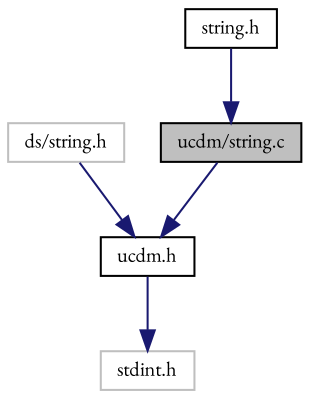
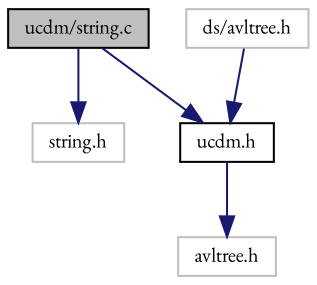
  digraph {
    fontname="EB Garamond"
    node [color=grey75 fontname="EB Garamond" fontsize=10 shape=record]
    edge [color=midnightblue fontname="EB Garamond" fontsize=10 labelfontname=Helvetica labelfontsize=10 style=solid]
    n1 [color=black fillcolor=grey75 fontcolor=black height=0.2 label="ucdm/string.c" style=filled width=0.4]
-   n2 [color=black height=0.2 label="string.h" width=0.4]
+   n2 [height=0.2 label="string.h" width=0.4]
    n3 [color=black height=0.2 label="ucdm.h" width=0.4]
-   n4 [height=0.2 label="stdint.h" width=0.4]
-   n5 [height=0.2 label="ds/string.h" width=0.4]
-   n2 -> n1
+   n4 [height=0.2 label="avltree.h" width=0.4]
+   n5 [height=0.2 label="ds/avltree.h" width=0.4]
+   n1 -> n2
    n1 -> n3
    n3 -> n4
    n5 -> n3
  }
